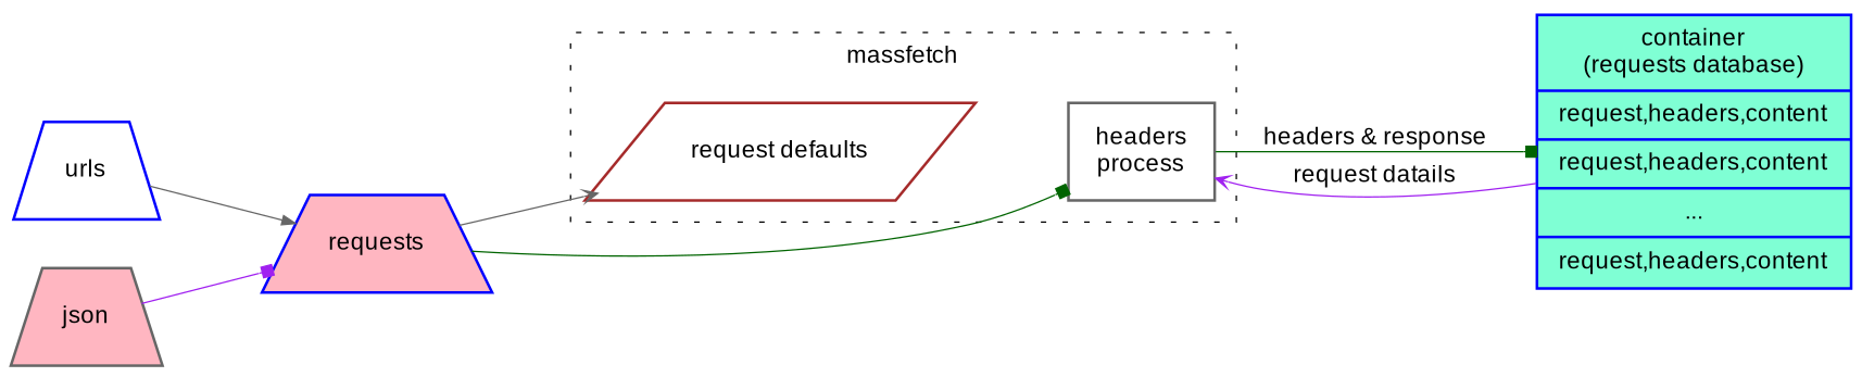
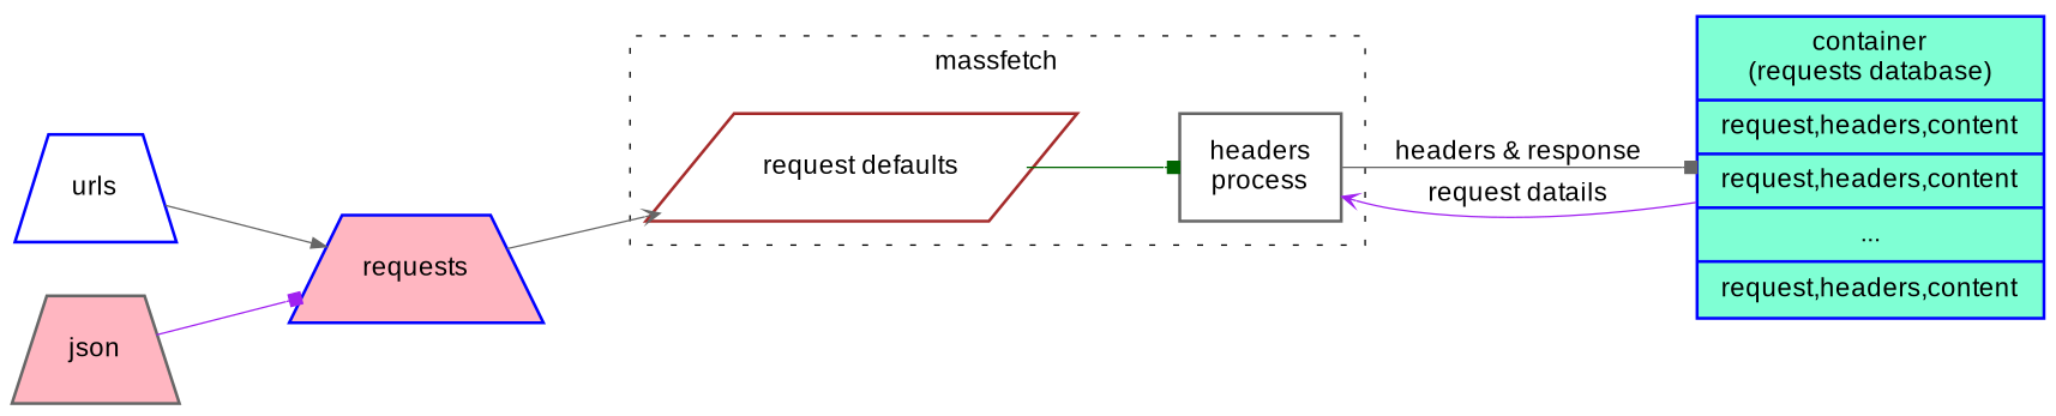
  digraph {
    rankdir=LR
    node [color=blue fillcolor=white fontname=Arial fontsize=9 shape=trapezium style=filled]
    edge [arrowhead=box arrowsize=0.5 color=darkgreen fontname=Arial fontsize=9 penwidth=0.5]
    n1 [color=brown label="request defaults" shape=parallelogram]
    n2 [color=gray40 label="headers\nprocess" shape=box]
    n3 [fillcolor=aquamarine label="<top>container\n(requests database)|                    request,headers,content|                    request,headers,content|                    ...|                    request,headers,content" shape=record]
    requests [fillcolor=lightpink]
    urls
    json [color=gray40 fillcolor=lightpink]
    subgraph cluster_1 {
      fontname=Arial
      fontsize=9
      label=massfetch
      penwidth=0.5
      style=dotted
      n1
      n2
    }
-   requests -> n2
-   n2 -> n3 [label="headers & response"]
+   n1 -> n2
+   n2 -> n3 [color=gray40 label="headers & response"]
    n3 -> n2 [arrowhead=vee color=purple label="request datails"]
    requests -> n1 [arrowhead=vee color=gray40]
    urls -> requests [arrowhead=normal color=gray40]
    json -> requests [color=purple]
  }
